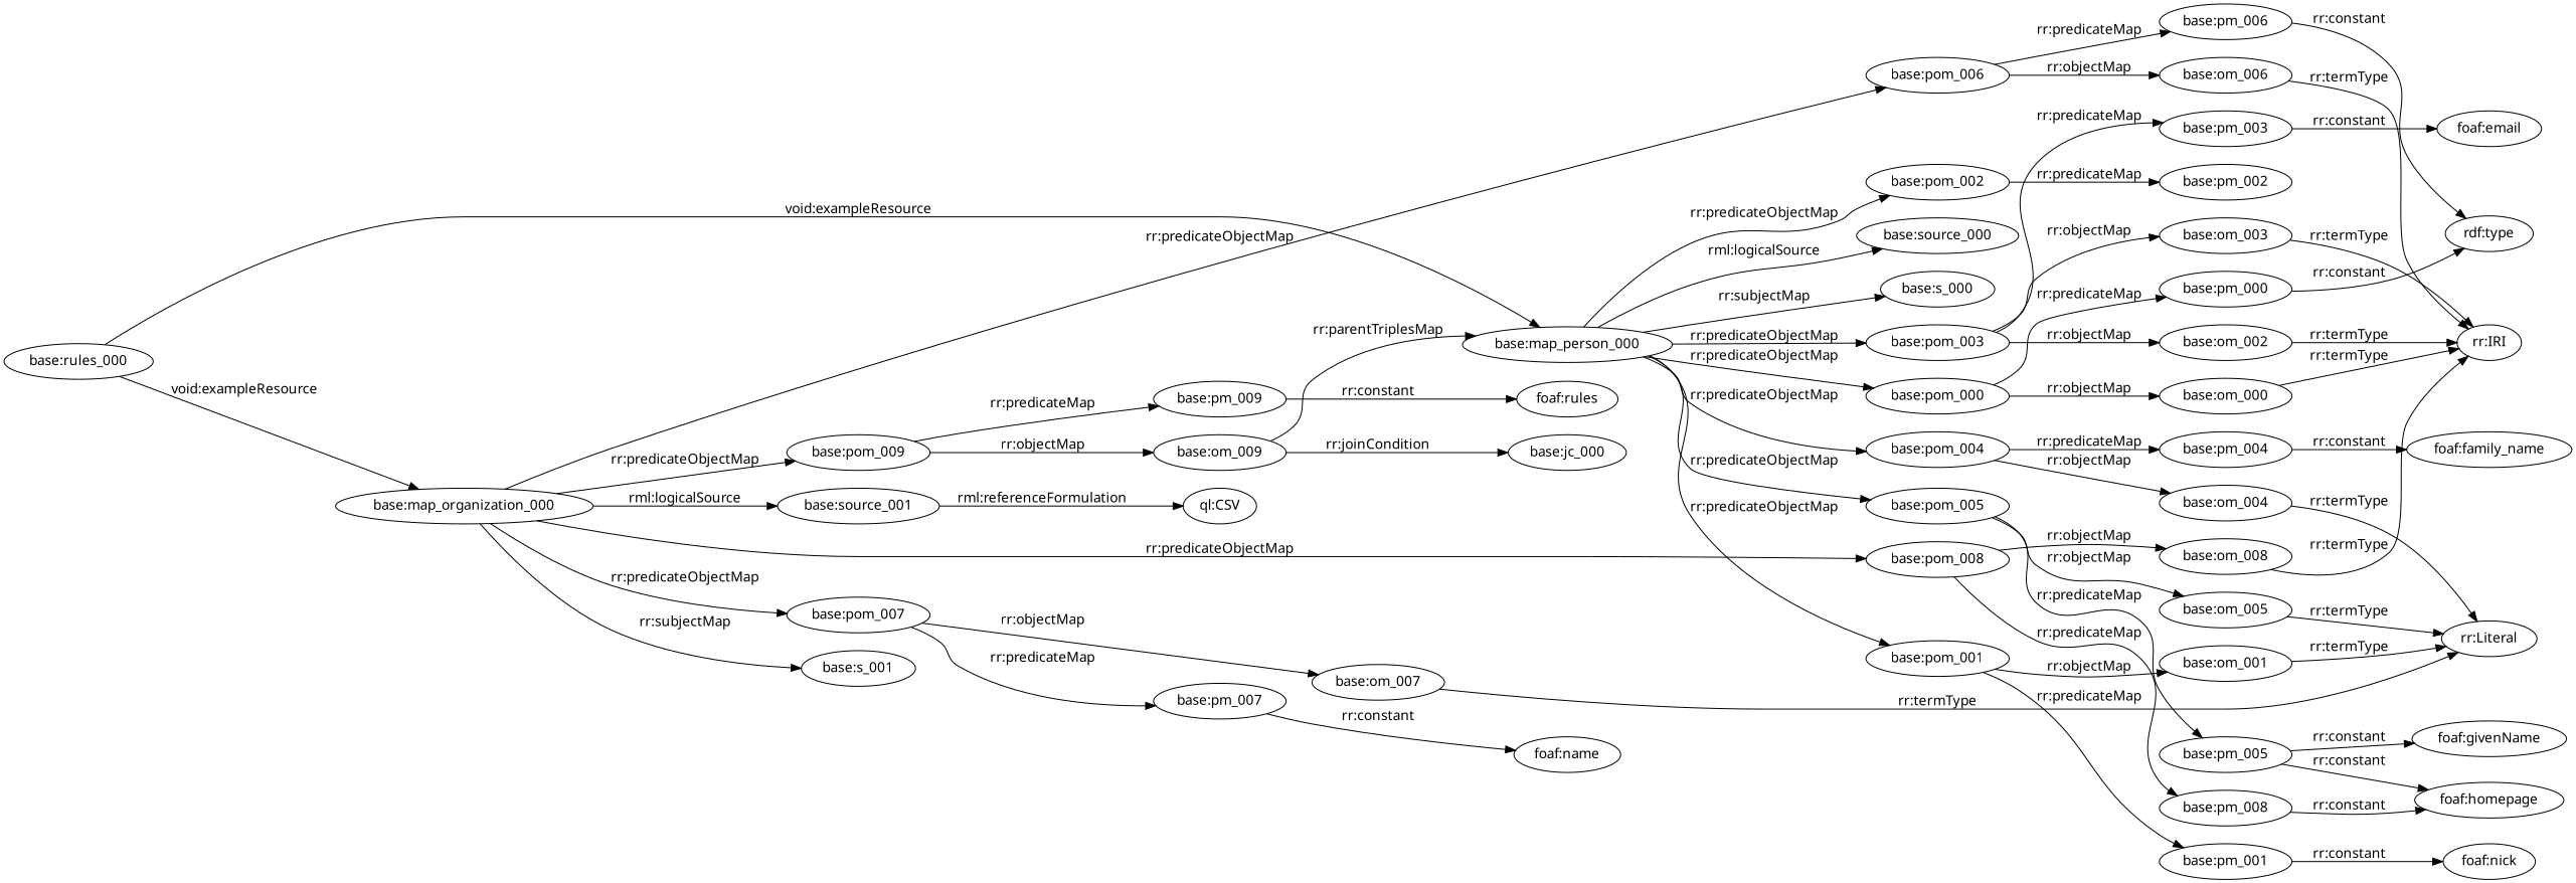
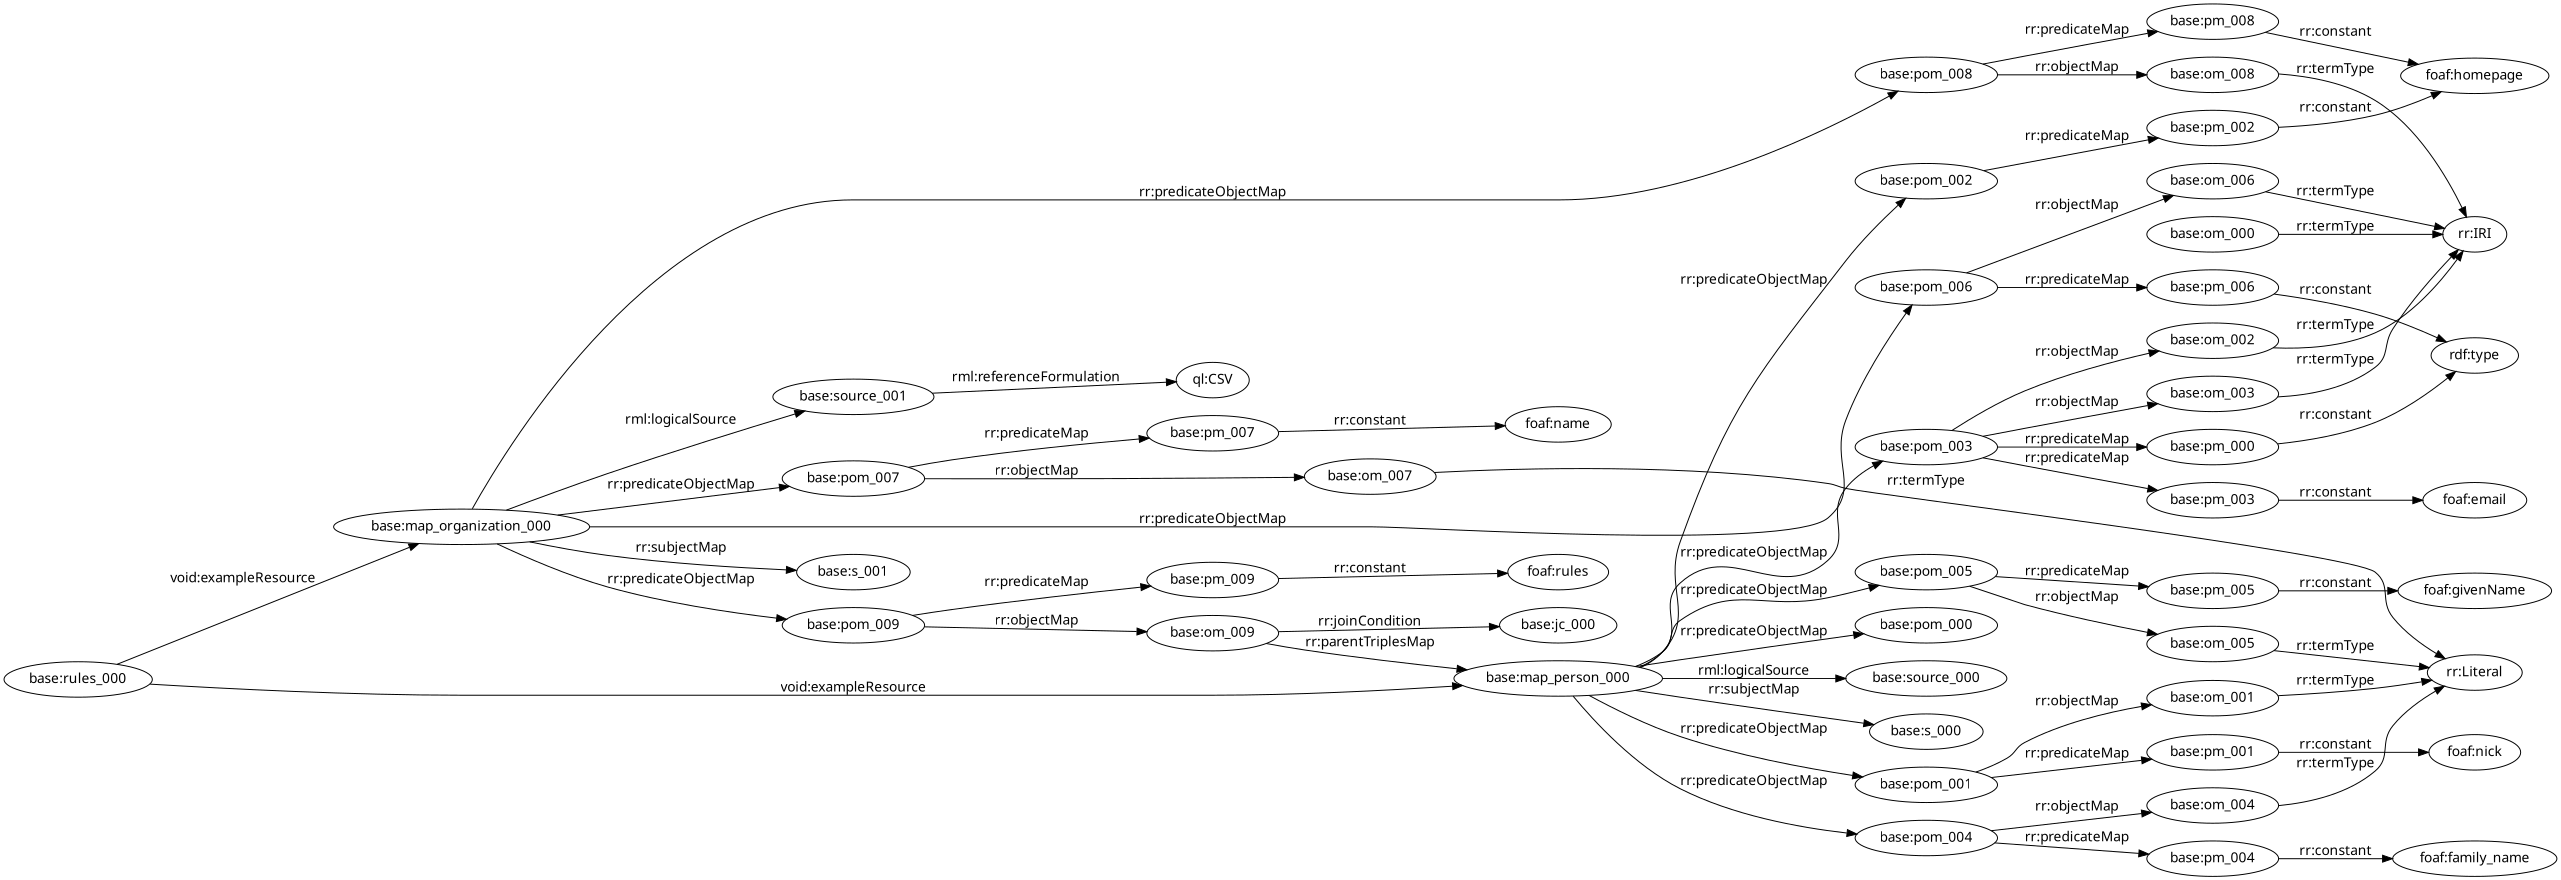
  digraph {
    fontname="Noto Sans"
    rankdir=LR
    node [fontname="Noto Sans"]
    edge [fontname="Noto Sans"]
    "base:pom_003"
    "base:om_003"
    "base:pm_003"
    "base:om_002"
    "rr:IRI"
    "foaf:email"
    "base:pm_000"
    "rdf:type"
    "base:pom_009"
    "base:om_009"
    "base:pm_009"
    "base:jc_000"
    "base:map_person_000"
    n14 [label="foaf:rules"]
    "base:pom_002"
    "base:pom_001"
    "base:pom_000"
    "base:pom_005"
    "base:source_000"
    "base:s_000"
    "base:pom_004"
    "base:pm_006"
    "base:om_005"
    "rr:Literal"
    "base:pm_002"
    "foaf:homepage"
    "base:pom_008"
    "base:om_008"
    "base:pm_008"
    "base:pm_005"
    "foaf:givenName"
    "base:om_004"
    "base:map_organization_000"
    "base:pom_007"
    "base:pom_006"
    "base:s_001"
    "base:source_001"
    "base:om_007"
    "base:pm_007"
    "base:om_006"
    "ql:CSV"
    "foaf:name"
    "base:om_001"
    "base:pm_001"
    "foaf:nick"
    "base:pm_004"
    "foaf:family_name"
    "base:om_000"
    "base:rules_000"
    "base:pom_003" -> "base:om_003" [label="rr:objectMap"]
    "base:pom_003" -> "base:pm_003" [label="rr:predicateMap"]
    "base:pom_003" -> "base:om_002" [label="rr:objectMap"]
    "base:om_003" -> "rr:IRI" [label="rr:termType"]
    "base:pm_003" -> "foaf:email" [label="rr:constant"]
    "base:om_002" -> "rr:IRI" [label="rr:termType"]
    "base:pm_000" -> "rdf:type" [label="rr:constant"]
    "base:pom_009" -> "base:om_009" [label="rr:objectMap"]
    "base:pom_009" -> "base:pm_009" [label="rr:predicateMap"]
    "base:om_009" -> "base:jc_000" [label="rr:joinCondition"]
    "base:om_009" -> "base:map_person_000" [label="rr:parentTriplesMap"]
    "base:pm_009" -> n14 [label="rr:constant"]
    "base:map_person_000" -> "base:pom_003" [label="rr:predicateObjectMap"]
    "base:map_person_000" -> "base:pom_002" [label="rr:predicateObjectMap"]
    "base:map_person_000" -> "base:pom_001" [label="rr:predicateObjectMap"]
    "base:map_person_000" -> "base:pom_000" [label="rr:predicateObjectMap"]
    "base:map_person_000" -> "base:pom_005" [label="rr:predicateObjectMap"]
    "base:map_person_000" -> "base:source_000" [label="rml:logicalSource"]
    "base:map_person_000" -> "base:s_000" [label="rr:subjectMap"]
    "base:map_person_000" -> "base:pom_004" [label="rr:predicateObjectMap"]
    "base:pom_002" -> "base:pm_002" [label="rr:predicateMap"]
    "base:pom_001" -> "base:om_001" [label="rr:objectMap"]
    "base:pom_001" -> "base:pm_001" [label="rr:predicateMap"]
-   "base:pom_000" -> "base:pm_000" [label="rr:predicateMap"]
-   "base:pom_000" -> "base:om_000" [label="rr:objectMap"]
+   "base:pom_003" -> "base:pm_000" [label="rr:predicateMap"]
    "base:pom_005" -> "base:om_005" [label="rr:objectMap"]
    "base:pom_005" -> "base:pm_005" [label="rr:predicateMap"]
    "base:pom_004" -> "base:om_004" [label="rr:objectMap"]
    "base:pom_004" -> "base:pm_004" [label="rr:predicateMap"]
    "base:pm_006" -> "rdf:type" [label="rr:constant"]
    "base:om_005" -> "rr:Literal" [label="rr:termType"]
-   "base:pm_005" -> "foaf:homepage" [label="rr:constant"]
+   "base:pm_002" -> "foaf:homepage" [label="rr:constant"]
    "base:pom_008" -> "base:om_008" [label="rr:objectMap"]
    "base:pom_008" -> "base:pm_008" [label="rr:predicateMap"]
    "base:om_008" -> "rr:IRI" [label="rr:termType"]
    "base:pm_008" -> "foaf:homepage" [label="rr:constant"]
    "base:pm_005" -> "foaf:givenName" [label="rr:constant"]
    "base:om_004" -> "rr:Literal" [label="rr:termType"]
    "base:map_organization_000" -> "base:pom_009" [label="rr:predicateObjectMap"]
    "base:map_organization_000" -> "base:pom_008" [label="rr:predicateObjectMap"]
    "base:map_organization_000" -> "base:pom_007" [label="rr:predicateObjectMap"]
    "base:map_organization_000" -> "base:pom_006" [label="rr:predicateObjectMap"]
    "base:map_organization_000" -> "base:s_001" [label="rr:subjectMap"]
    "base:map_organization_000" -> "base:source_001" [label="rml:logicalSource"]
    "base:pom_007" -> "base:om_007" [label="rr:objectMap"]
    "base:pom_007" -> "base:pm_007" [label="rr:predicateMap"]
    "base:pom_006" -> "base:pm_006" [label="rr:predicateMap"]
    "base:pom_006" -> "base:om_006" [label="rr:objectMap"]
    "base:source_001" -> "ql:CSV" [label="rml:referenceFormulation"]
    "base:om_007" -> "rr:Literal" [label="rr:termType"]
    "base:pm_007" -> "foaf:name" [label="rr:constant"]
    "base:om_006" -> "rr:IRI" [label="rr:termType"]
    "base:om_001" -> "rr:Literal" [label="rr:termType"]
    "base:pm_001" -> "foaf:nick" [label="rr:constant"]
    "base:pm_004" -> "foaf:family_name" [label="rr:constant"]
    "base:om_000" -> "rr:IRI" [label="rr:termType"]
    "base:rules_000" -> "base:map_person_000" [label="void:exampleResource"]
    "base:rules_000" -> "base:map_organization_000" [label="void:exampleResource"]
  }
